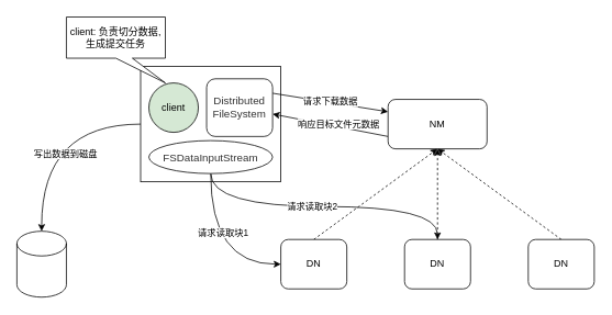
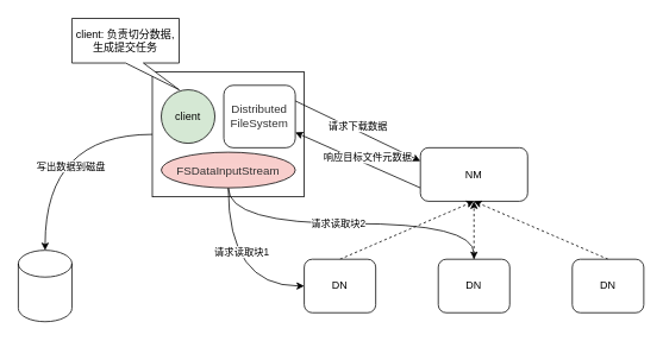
  <mxCell id="0" />
  <mxCell id="1" parent="0" />
  <mxCell id="2" value="" style="rounded=0;whiteSpace=wrap;html=1;" vertex="1" parent="1"><mxGeometry x="170" y="80" width="170" height="140" as="geometry" /></mxCell>
  <mxCell id="3" style="edgeStyle=orthogonalEdgeStyle;curved=1;rounded=0;orthogonalLoop=1;jettySize=auto;html=1;exitX=0;exitY=0.5;exitDx=0;exitDy=0;entryX=0.5;entryY=0;entryDx=0;entryDy=0;entryPerimeter=0;" edge="1" parent="1" source="2" target="14"><mxGeometry relative="1" as="geometry" /></mxCell>
  <mxCell id="4" value="写出数据到磁盘" style="edgeLabel;html=1;align=center;verticalAlign=middle;resizable=0;points=[];" vertex="1" connectable="0" parent="3"><mxGeometry x="0.24" y="28" relative="1" as="geometry"><mxPoint as="offset" /></mxGeometry></mxCell>
  <mxCell id="5" style="edgeStyle=orthogonalEdgeStyle;curved=1;rounded=0;orthogonalLoop=1;jettySize=auto;html=1;exitX=0.5;exitY=1;exitDx=0;exitDy=0;entryX=0;entryY=0.5;entryDx=0;entryDy=0;" edge="1" parent="1" source="9" target="19"><mxGeometry relative="1" as="geometry" /></mxCell>
  <mxCell id="6" value="请求读取块1" style="edgeLabel;html=1;align=center;verticalAlign=middle;resizable=0;points=[];" vertex="1" connectable="0" parent="5"><mxGeometry x="-0.272" y="14" relative="1" as="geometry"><mxPoint as="offset" /></mxGeometry></mxCell>
  <mxCell id="7" style="edgeStyle=orthogonalEdgeStyle;curved=1;rounded=0;orthogonalLoop=1;jettySize=auto;html=1;exitX=0.5;exitY=1;exitDx=0;exitDy=0;entryX=0.5;entryY=0;entryDx=0;entryDy=0;" edge="1" parent="1" source="9" target="22"><mxGeometry relative="1" as="geometry" /></mxCell>
  <mxCell id="8" value="请求读取块2" style="edgeLabel;html=1;align=center;verticalAlign=middle;resizable=0;points=[];" vertex="1" connectable="0" parent="7"><mxGeometry x="-0.087" y="1" relative="1" as="geometry"><mxPoint as="offset" /></mxGeometry></mxCell>
- <mxCell id="9" value="&lt;span style=&quot;color: rgb(50 , 50 , 50) ; font-size: 13px ; background-color: rgba(255 , 255 , 255 , 0.01)&quot;&gt;FSDataInputStream&lt;/span&gt;" style="ellipse;whiteSpace=wrap;html=1;" vertex="1" parent="1"><mxGeometry x="180" y="170" width="150" height="40" as="geometry" /></mxCell>
+ <mxCell id="9" value="&lt;span style=&quot;color: rgb(50 , 50 , 50) ; font-size: 13px ; background-color: rgba(255 , 255 , 255 , 0.01)&quot;&gt;FSDataInputStream&lt;/span&gt;" style="ellipse;whiteSpace=wrap;html=1;fillColor=#f8cecc;" vertex="1" parent="1"><mxGeometry x="180" y="170" width="150" height="40" as="geometry" /></mxCell>
  <mxCell id="10" value="client" style="ellipse;whiteSpace=wrap;html=1;aspect=fixed;fillColor=#d5e8d4;" vertex="1" parent="1"><mxGeometry x="180" y="100" width="60" height="60" as="geometry" /></mxCell>
  <mxCell id="11" style="edgeStyle=none;rounded=0;orthogonalLoop=1;jettySize=auto;html=1;exitX=1;exitY=0.25;exitDx=0;exitDy=0;entryX=0;entryY=0.25;entryDx=0;entryDy=0;" edge="1" parent="1" source="13" target="17"><mxGeometry relative="1" as="geometry" /></mxCell>
  <mxCell id="12" value="请求下载数据" style="edgeLabel;html=1;align=center;verticalAlign=middle;resizable=0;points=[];" vertex="1" connectable="0" parent="11"><mxGeometry x="-0.198" y="-1" relative="1" as="geometry"><mxPoint x="13.71" as="offset" /></mxGeometry></mxCell>
  <mxCell id="13" value="&lt;span style=&quot;color: rgb(50 , 50 , 50) ; font-size: 13px ; background-color: rgba(255 , 255 , 255 , 0.01)&quot;&gt;Distributed FileSystem&lt;/span&gt;" style="rounded=1;whiteSpace=wrap;html=1;" vertex="1" parent="1"><mxGeometry x="250" y="95" width="80" height="70" as="geometry" /></mxCell>
  <mxCell id="14" value="" style="shape=cylinder3;whiteSpace=wrap;html=1;boundedLbl=1;backgroundOutline=1;size=15;" vertex="1" parent="1"><mxGeometry x="20" y="280" width="60" height="80" as="geometry" /></mxCell>
  <mxCell id="15" style="edgeStyle=none;rounded=0;orthogonalLoop=1;jettySize=auto;html=1;exitX=0;exitY=0.75;exitDx=0;exitDy=0;" edge="1" parent="1" source="17" target="13"><mxGeometry relative="1" as="geometry" /></mxCell>
  <mxCell id="16" value="响应目标文件元数据" style="edgeLabel;html=1;align=center;verticalAlign=middle;resizable=0;points=[];" vertex="1" connectable="0" parent="15"><mxGeometry x="0.149" y="-2" relative="1" as="geometry"><mxPoint x="20.11" y="2.61" as="offset" /></mxGeometry></mxCell>
- <mxCell id="17" value="NM" style="rounded=1;whiteSpace=wrap;html=1;" vertex="1" parent="1"><mxGeometry x="470" y="120" width="120" height="60" as="geometry" /></mxCell>
+ <mxCell id="17" value="NM" style="rounded=1;whiteSpace=wrap;html=1;" vertex="1" parent="1"><mxGeometry x="470" y="165" width="120" height="60" as="geometry" /></mxCell>
  <mxCell id="18" style="edgeStyle=none;rounded=0;orthogonalLoop=1;jettySize=auto;html=1;exitX=0.5;exitY=0;exitDx=0;exitDy=0;entryX=0.5;entryY=1;entryDx=0;entryDy=0;dashed=1;" edge="1" parent="1" source="19" target="17"><mxGeometry relative="1" as="geometry" /></mxCell>
  <mxCell id="19" value="DN" style="rounded=1;whiteSpace=wrap;html=1;" vertex="1" parent="1"><mxGeometry x="340" y="290" width="80" height="60" as="geometry" /></mxCell>
  <mxCell id="20" style="edgeStyle=none;rounded=0;orthogonalLoop=1;jettySize=auto;html=1;exitX=1;exitY=0.5;exitDx=0;exitDy=0;" edge="1" parent="1" source="19" target="19"><mxGeometry relative="1" as="geometry" /></mxCell>
  <mxCell id="21" style="edgeStyle=none;rounded=0;orthogonalLoop=1;jettySize=auto;html=1;exitX=0.5;exitY=0;exitDx=0;exitDy=0;entryX=0.5;entryY=1;entryDx=0;entryDy=0;dashed=1;" edge="1" parent="1" source="22" target="17"><mxGeometry relative="1" as="geometry" /></mxCell>
  <mxCell id="22" value="DN" style="rounded=1;whiteSpace=wrap;html=1;" vertex="1" parent="1"><mxGeometry x="490" y="290" width="80" height="60" as="geometry" /></mxCell>
  <mxCell id="23" style="edgeStyle=none;rounded=0;orthogonalLoop=1;jettySize=auto;html=1;exitX=0.5;exitY=0;exitDx=0;exitDy=0;entryX=0.5;entryY=1;entryDx=0;entryDy=0;dashed=1;" edge="1" parent="1" source="24" target="17"><mxGeometry relative="1" as="geometry" /></mxCell>
  <mxCell id="24" value="DN" style="rounded=1;whiteSpace=wrap;html=1;" vertex="1" parent="1"><mxGeometry x="640" y="290" width="80" height="60" as="geometry" /></mxCell>
  <mxCell id="25" value="&lt;span&gt;client: 负责切分数据,生成提交任务&lt;/span&gt;" style="shape=callout;whiteSpace=wrap;html=1;perimeter=calloutPerimeter;position2=1;base=20;" vertex="1" parent="1"><mxGeometry x="80" y="20" width="120" height="80" as="geometry" /></mxCell>
